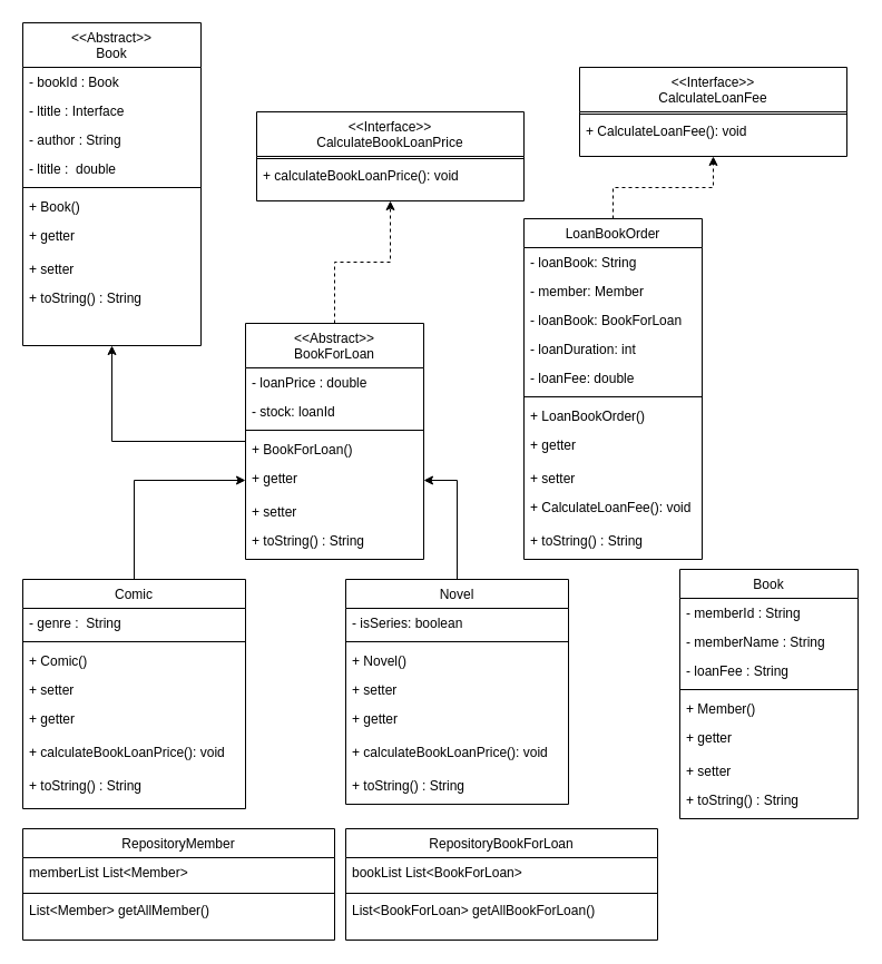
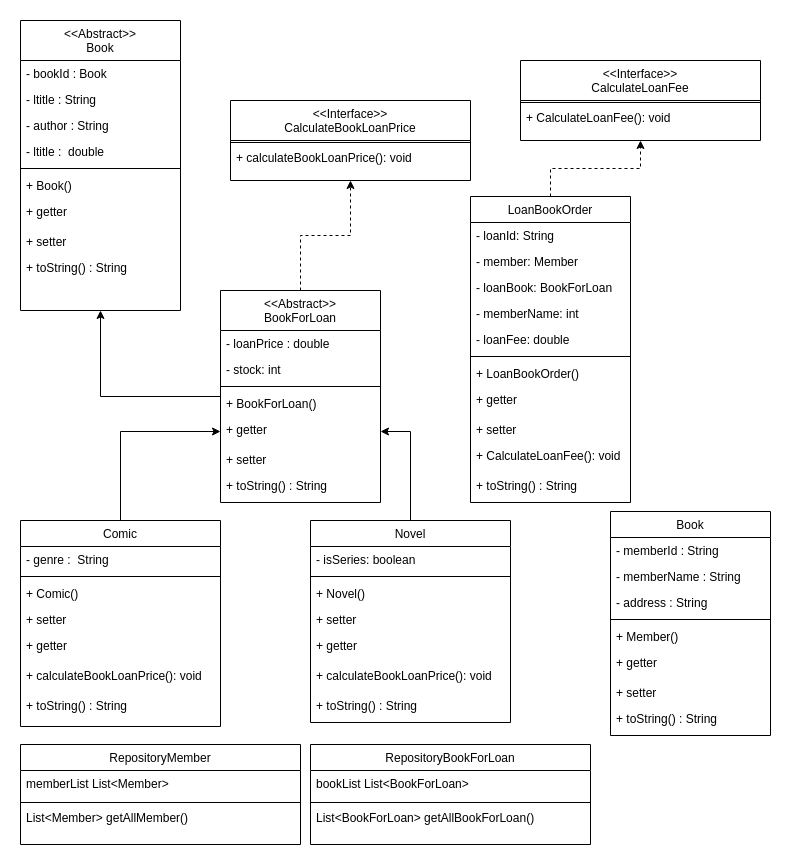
  <mxCell id="0" />
  <mxCell id="1" parent="0" />
  <mxCell id="2" value="&lt;&lt;Abstract&gt;&gt;&#10;Book&#10;" style="swimlane;fontStyle=0;align=center;verticalAlign=top;childLayout=stackLayout;horizontal=1;startSize=40;horizontalStack=0;resizeParent=1;resizeLast=0;collapsible=1;marginBottom=0;rounded=0;shadow=0;strokeWidth=1;" parent="1" vertex="1"><mxGeometry x="20" y="20" width="160" height="290" as="geometry"><mxRectangle x="230" y="140" width="160" height="26" as="alternateBounds" /></mxGeometry></mxCell>
  <mxCell id="3" value="- bookId : Book" style="text;align=left;verticalAlign=top;spacingLeft=4;spacingRight=4;overflow=hidden;rotatable=0;points=[[0,0.5],[1,0.5]];portConstraint=eastwest;" parent="2" vertex="1"><mxGeometry y="40" width="160" height="26" as="geometry" /></mxCell>
- <mxCell id="4" value="- ltitle : Interface" style="text;align=left;verticalAlign=top;spacingLeft=4;spacingRight=4;overflow=hidden;rotatable=0;points=[[0,0.5],[1,0.5]];portConstraint=eastwest;rounded=0;shadow=0;html=0;" parent="2" vertex="1"><mxGeometry y="66" width="160" height="26" as="geometry" /></mxCell>
+ <mxCell id="4" value="- ltitle : String" style="text;align=left;verticalAlign=top;spacingLeft=4;spacingRight=4;overflow=hidden;rotatable=0;points=[[0,0.5],[1,0.5]];portConstraint=eastwest;rounded=0;shadow=0;html=0;" parent="2" vertex="1"><mxGeometry y="66" width="160" height="26" as="geometry" /></mxCell>
  <mxCell id="5" value="- author : String" style="text;align=left;verticalAlign=top;spacingLeft=4;spacingRight=4;overflow=hidden;rotatable=0;points=[[0,0.5],[1,0.5]];portConstraint=eastwest;rounded=0;shadow=0;html=0;" parent="2" vertex="1"><mxGeometry y="92" width="160" height="26" as="geometry" /></mxCell>
  <mxCell id="6" value="- ltitle :  double" style="text;align=left;verticalAlign=top;spacingLeft=4;spacingRight=4;overflow=hidden;rotatable=0;points=[[0,0.5],[1,0.5]];portConstraint=eastwest;rounded=0;shadow=0;html=0;" parent="2" vertex="1"><mxGeometry y="118" width="160" height="26" as="geometry" /></mxCell>
  <mxCell id="7" value="" style="line;html=1;strokeWidth=1;align=left;verticalAlign=middle;spacingTop=-1;spacingLeft=3;spacingRight=3;rotatable=0;labelPosition=right;points=[];portConstraint=eastwest;" parent="2" vertex="1"><mxGeometry y="144" width="160" height="8" as="geometry" /></mxCell>
  <mxCell id="8" value="+ Book()" style="text;align=left;verticalAlign=top;spacingLeft=4;spacingRight=4;overflow=hidden;rotatable=0;points=[[0,0.5],[1,0.5]];portConstraint=eastwest;" parent="2" vertex="1"><mxGeometry y="152" width="160" height="26" as="geometry" /></mxCell>
  <mxCell id="9" value="+ getter" style="text;align=left;verticalAlign=top;spacingLeft=4;spacingRight=4;overflow=hidden;rotatable=0;points=[[0,0.5],[1,0.5]];portConstraint=eastwest;" parent="2" vertex="1"><mxGeometry y="178" width="160" height="30" as="geometry" /></mxCell>
  <mxCell id="10" value="+ setter" style="text;align=left;verticalAlign=top;spacingLeft=4;spacingRight=4;overflow=hidden;rotatable=0;points=[[0,0.5],[1,0.5]];portConstraint=eastwest;" parent="2" vertex="1"><mxGeometry y="208" width="160" height="26" as="geometry" /></mxCell>
  <mxCell id="11" value="+ toString() : String" style="text;align=left;verticalAlign=top;spacingLeft=4;spacingRight=4;overflow=hidden;rotatable=0;points=[[0,0.5],[1,0.5]];portConstraint=eastwest;" parent="2" vertex="1"><mxGeometry y="234" width="160" height="30" as="geometry" /></mxCell>
  <mxCell id="12" style="edgeStyle=orthogonalEdgeStyle;rounded=0;orthogonalLoop=1;jettySize=auto;html=1;entryX=0.5;entryY=1;entryDx=0;entryDy=0;" edge="1" parent="1" source="14" target="2"><mxGeometry relative="1" as="geometry"><mxPoint x="183.04" y="256.002" as="targetPoint" /></mxGeometry></mxCell>
  <mxCell id="13" style="edgeStyle=orthogonalEdgeStyle;rounded=0;orthogonalLoop=1;jettySize=auto;html=1;exitX=0.5;exitY=0;exitDx=0;exitDy=0;entryX=0.5;entryY=1;entryDx=0;entryDy=0;dashed=1;" edge="1" parent="1" source="14" target="66"><mxGeometry relative="1" as="geometry" /></mxCell>
  <mxCell id="14" value="&lt;&lt;Abstract&gt;&gt;&#10;BookForLoan" style="swimlane;fontStyle=0;align=center;verticalAlign=top;childLayout=stackLayout;horizontal=1;startSize=40;horizontalStack=0;resizeParent=1;resizeLast=0;collapsible=1;marginBottom=0;rounded=0;shadow=0;strokeWidth=1;" parent="1" vertex="1"><mxGeometry x="220" y="290" width="160" height="212" as="geometry"><mxRectangle x="230" y="140" width="160" height="26" as="alternateBounds" /></mxGeometry></mxCell>
  <mxCell id="15" value="- loanPrice : double" style="text;align=left;verticalAlign=top;spacingLeft=4;spacingRight=4;overflow=hidden;rotatable=0;points=[[0,0.5],[1,0.5]];portConstraint=eastwest;" vertex="1" parent="14"><mxGeometry y="40" width="160" height="26" as="geometry" /></mxCell>
- <mxCell id="16" value="- stock: loanId" style="text;align=left;verticalAlign=top;spacingLeft=4;spacingRight=4;overflow=hidden;rotatable=0;points=[[0,0.5],[1,0.5]];portConstraint=eastwest;" vertex="1" parent="14"><mxGeometry y="66" width="160" height="26" as="geometry" /></mxCell>
+ <mxCell id="16" value="- stock: int" style="text;align=left;verticalAlign=top;spacingLeft=4;spacingRight=4;overflow=hidden;rotatable=0;points=[[0,0.5],[1,0.5]];portConstraint=eastwest;" vertex="1" parent="14"><mxGeometry y="66" width="160" height="26" as="geometry" /></mxCell>
  <mxCell id="17" value="" style="line;html=1;strokeWidth=1;align=left;verticalAlign=middle;spacingTop=-1;spacingLeft=3;spacingRight=3;rotatable=0;labelPosition=right;points=[];portConstraint=eastwest;" parent="14" vertex="1"><mxGeometry y="92" width="160" height="8" as="geometry" /></mxCell>
  <mxCell id="18" value="+ BookForLoan()" style="text;align=left;verticalAlign=top;spacingLeft=4;spacingRight=4;overflow=hidden;rotatable=0;points=[[0,0.5],[1,0.5]];portConstraint=eastwest;" parent="14" vertex="1"><mxGeometry y="100" width="160" height="26" as="geometry" /></mxCell>
  <mxCell id="19" value="+ getter" style="text;align=left;verticalAlign=top;spacingLeft=4;spacingRight=4;overflow=hidden;rotatable=0;points=[[0,0.5],[1,0.5]];portConstraint=eastwest;" vertex="1" parent="14"><mxGeometry y="126" width="160" height="30" as="geometry" /></mxCell>
  <mxCell id="20" value="+ setter" style="text;align=left;verticalAlign=top;spacingLeft=4;spacingRight=4;overflow=hidden;rotatable=0;points=[[0,0.5],[1,0.5]];portConstraint=eastwest;" vertex="1" parent="14"><mxGeometry y="156" width="160" height="26" as="geometry" /></mxCell>
  <mxCell id="21" value="+ toString() : String" style="text;align=left;verticalAlign=top;spacingLeft=4;spacingRight=4;overflow=hidden;rotatable=0;points=[[0,0.5],[1,0.5]];portConstraint=eastwest;" parent="14" vertex="1"><mxGeometry y="182" width="160" height="30" as="geometry" /></mxCell>
  <mxCell id="22" value="Book" style="swimlane;fontStyle=0;align=center;verticalAlign=top;childLayout=stackLayout;horizontal=1;startSize=26;horizontalStack=0;resizeParent=1;resizeLast=0;collapsible=1;marginBottom=0;rounded=0;shadow=0;strokeWidth=1;" parent="1" vertex="1"><mxGeometry x="610" y="511" width="160" height="224" as="geometry"><mxRectangle x="230" y="140" width="160" height="26" as="alternateBounds" /></mxGeometry></mxCell>
  <mxCell id="23" value="- memberId : String" style="text;align=left;verticalAlign=top;spacingLeft=4;spacingRight=4;overflow=hidden;rotatable=0;points=[[0,0.5],[1,0.5]];portConstraint=eastwest;rounded=0;shadow=0;html=0;" parent="22" vertex="1"><mxGeometry y="26" width="160" height="26" as="geometry" /></mxCell>
  <mxCell id="24" value="- memberName : String" style="text;align=left;verticalAlign=top;spacingLeft=4;spacingRight=4;overflow=hidden;rotatable=0;points=[[0,0.5],[1,0.5]];portConstraint=eastwest;rounded=0;shadow=0;html=0;" parent="22" vertex="1"><mxGeometry y="52" width="160" height="26" as="geometry" /></mxCell>
- <mxCell id="25" value="- loanFee : String" style="text;align=left;verticalAlign=top;spacingLeft=4;spacingRight=4;overflow=hidden;rotatable=0;points=[[0,0.5],[1,0.5]];portConstraint=eastwest;rounded=0;shadow=0;html=0;" vertex="1" parent="22"><mxGeometry y="78" width="160" height="26" as="geometry" /></mxCell>
+ <mxCell id="25" value="- address : String" style="text;align=left;verticalAlign=top;spacingLeft=4;spacingRight=4;overflow=hidden;rotatable=0;points=[[0,0.5],[1,0.5]];portConstraint=eastwest;rounded=0;shadow=0;html=0;" vertex="1" parent="22"><mxGeometry y="78" width="160" height="26" as="geometry" /></mxCell>
  <mxCell id="26" value="" style="line;html=1;strokeWidth=1;align=left;verticalAlign=middle;spacingTop=-1;spacingLeft=3;spacingRight=3;rotatable=0;labelPosition=right;points=[];portConstraint=eastwest;" parent="22" vertex="1"><mxGeometry y="104" width="160" height="8" as="geometry" /></mxCell>
  <mxCell id="27" value="+ Member()" style="text;align=left;verticalAlign=top;spacingLeft=4;spacingRight=4;overflow=hidden;rotatable=0;points=[[0,0.5],[1,0.5]];portConstraint=eastwest;" parent="22" vertex="1"><mxGeometry y="112" width="160" height="26" as="geometry" /></mxCell>
  <mxCell id="28" value="+ getter" style="text;align=left;verticalAlign=top;spacingLeft=4;spacingRight=4;overflow=hidden;rotatable=0;points=[[0,0.5],[1,0.5]];portConstraint=eastwest;" vertex="1" parent="22"><mxGeometry y="138" width="160" height="30" as="geometry" /></mxCell>
  <mxCell id="29" value="+ setter" style="text;align=left;verticalAlign=top;spacingLeft=4;spacingRight=4;overflow=hidden;rotatable=0;points=[[0,0.5],[1,0.5]];portConstraint=eastwest;" vertex="1" parent="22"><mxGeometry y="168" width="160" height="26" as="geometry" /></mxCell>
  <mxCell id="30" value="+ toString() : String" style="text;align=left;verticalAlign=top;spacingLeft=4;spacingRight=4;overflow=hidden;rotatable=0;points=[[0,0.5],[1,0.5]];portConstraint=eastwest;" parent="22" vertex="1"><mxGeometry y="194" width="160" height="30" as="geometry" /></mxCell>
  <mxCell id="31" style="edgeStyle=orthogonalEdgeStyle;rounded=0;orthogonalLoop=1;jettySize=auto;html=1;exitX=0.5;exitY=0;exitDx=0;exitDy=0;entryX=0;entryY=0.5;entryDx=0;entryDy=0;" edge="1" parent="1" source="32" target="19"><mxGeometry relative="1" as="geometry" /></mxCell>
  <mxCell id="32" value="Comic" style="swimlane;fontStyle=0;align=center;verticalAlign=top;childLayout=stackLayout;horizontal=1;startSize=26;horizontalStack=0;resizeParent=1;resizeLast=0;collapsible=1;marginBottom=0;rounded=0;shadow=0;strokeWidth=1;" parent="1" vertex="1"><mxGeometry x="20" y="520" width="200" height="206" as="geometry"><mxRectangle x="230" y="140" width="160" height="26" as="alternateBounds" /></mxGeometry></mxCell>
  <mxCell id="33" value="- genre :  String" style="text;align=left;verticalAlign=top;spacingLeft=4;spacingRight=4;overflow=hidden;rotatable=0;points=[[0,0.5],[1,0.5]];portConstraint=eastwest;rounded=0;shadow=0;html=0;" parent="32" vertex="1"><mxGeometry y="26" width="200" height="26" as="geometry" /></mxCell>
  <mxCell id="34" value="" style="line;html=1;strokeWidth=1;align=left;verticalAlign=middle;spacingTop=-1;spacingLeft=3;spacingRight=3;rotatable=0;labelPosition=right;points=[];portConstraint=eastwest;" parent="32" vertex="1"><mxGeometry y="52" width="200" height="8" as="geometry" /></mxCell>
  <mxCell id="35" value="+ Comic()" style="text;align=left;verticalAlign=top;spacingLeft=4;spacingRight=4;overflow=hidden;rotatable=0;points=[[0,0.5],[1,0.5]];portConstraint=eastwest;" parent="32" vertex="1"><mxGeometry y="60" width="200" height="26" as="geometry" /></mxCell>
  <mxCell id="36" value="+ setter" style="text;align=left;verticalAlign=top;spacingLeft=4;spacingRight=4;overflow=hidden;rotatable=0;points=[[0,0.5],[1,0.5]];portConstraint=eastwest;" vertex="1" parent="32"><mxGeometry y="86" width="200" height="26" as="geometry" /></mxCell>
  <mxCell id="37" value="+ getter" style="text;align=left;verticalAlign=top;spacingLeft=4;spacingRight=4;overflow=hidden;rotatable=0;points=[[0,0.5],[1,0.5]];portConstraint=eastwest;" vertex="1" parent="32"><mxGeometry y="112" width="200" height="30" as="geometry" /></mxCell>
  <mxCell id="38" value="+ calculateBookLoanPrice(): void" style="text;align=left;verticalAlign=top;spacingLeft=4;spacingRight=4;overflow=hidden;rotatable=0;points=[[0,0.5],[1,0.5]];portConstraint=eastwest;" vertex="1" parent="32"><mxGeometry y="142" width="200" height="30" as="geometry" /></mxCell>
  <mxCell id="39" value="+ toString() : String" style="text;align=left;verticalAlign=top;spacingLeft=4;spacingRight=4;overflow=hidden;rotatable=0;points=[[0,0.5],[1,0.5]];portConstraint=eastwest;" parent="32" vertex="1"><mxGeometry y="172" width="200" height="30" as="geometry" /></mxCell>
  <mxCell id="40" style="edgeStyle=orthogonalEdgeStyle;rounded=0;orthogonalLoop=1;jettySize=auto;html=1;exitX=0.5;exitY=0;exitDx=0;exitDy=0;entryX=1;entryY=0.5;entryDx=0;entryDy=0;" edge="1" parent="1" source="41" target="19"><mxGeometry relative="1" as="geometry" /></mxCell>
  <mxCell id="41" value="Novel" style="swimlane;fontStyle=0;align=center;verticalAlign=top;childLayout=stackLayout;horizontal=1;startSize=26;horizontalStack=0;resizeParent=1;resizeLast=0;collapsible=1;marginBottom=0;rounded=0;shadow=0;strokeWidth=1;" parent="1" vertex="1"><mxGeometry x="310" y="520" width="200" height="202" as="geometry"><mxRectangle x="230" y="140" width="160" height="26" as="alternateBounds" /></mxGeometry></mxCell>
  <mxCell id="42" value="- isSeries: boolean" style="text;align=left;verticalAlign=top;spacingLeft=4;spacingRight=4;overflow=hidden;rotatable=0;points=[[0,0.5],[1,0.5]];portConstraint=eastwest;rounded=0;shadow=0;html=0;" parent="41" vertex="1"><mxGeometry y="26" width="200" height="26" as="geometry" /></mxCell>
  <mxCell id="43" value="" style="line;html=1;strokeWidth=1;align=left;verticalAlign=middle;spacingTop=-1;spacingLeft=3;spacingRight=3;rotatable=0;labelPosition=right;points=[];portConstraint=eastwest;" parent="41" vertex="1"><mxGeometry y="52" width="200" height="8" as="geometry" /></mxCell>
  <mxCell id="44" value="+ Novel()" style="text;align=left;verticalAlign=top;spacingLeft=4;spacingRight=4;overflow=hidden;rotatable=0;points=[[0,0.5],[1,0.5]];portConstraint=eastwest;" parent="41" vertex="1"><mxGeometry y="60" width="200" height="26" as="geometry" /></mxCell>
  <mxCell id="45" value="+ setter" style="text;align=left;verticalAlign=top;spacingLeft=4;spacingRight=4;overflow=hidden;rotatable=0;points=[[0,0.5],[1,0.5]];portConstraint=eastwest;" vertex="1" parent="41"><mxGeometry y="86" width="200" height="26" as="geometry" /></mxCell>
  <mxCell id="46" value="+ getter" style="text;align=left;verticalAlign=top;spacingLeft=4;spacingRight=4;overflow=hidden;rotatable=0;points=[[0,0.5],[1,0.5]];portConstraint=eastwest;" vertex="1" parent="41"><mxGeometry y="112" width="200" height="30" as="geometry" /></mxCell>
  <mxCell id="47" value="+ calculateBookLoanPrice(): void" style="text;align=left;verticalAlign=top;spacingLeft=4;spacingRight=4;overflow=hidden;rotatable=0;points=[[0,0.5],[1,0.5]];portConstraint=eastwest;" vertex="1" parent="41"><mxGeometry y="142" width="200" height="30" as="geometry" /></mxCell>
  <mxCell id="48" value="+ toString() : String" style="text;align=left;verticalAlign=top;spacingLeft=4;spacingRight=4;overflow=hidden;rotatable=0;points=[[0,0.5],[1,0.5]];portConstraint=eastwest;" parent="41" vertex="1"><mxGeometry y="172" width="200" height="30" as="geometry" /></mxCell>
  <mxCell id="49" style="edgeStyle=orthogonalEdgeStyle;rounded=0;orthogonalLoop=1;jettySize=auto;html=1;exitX=0.5;exitY=0;exitDx=0;exitDy=0;entryX=0.5;entryY=1;entryDx=0;entryDy=0;dashed=1;" edge="1" parent="1" source="50" target="73"><mxGeometry relative="1" as="geometry" /></mxCell>
  <mxCell id="50" value="LoanBookOrder" style="swimlane;fontStyle=0;align=center;verticalAlign=top;childLayout=stackLayout;horizontal=1;startSize=26;horizontalStack=0;resizeParent=1;resizeLast=0;collapsible=1;marginBottom=0;rounded=0;shadow=0;strokeWidth=1;" parent="1" vertex="1"><mxGeometry x="470" y="196" width="160" height="306" as="geometry"><mxRectangle x="230" y="140" width="160" height="26" as="alternateBounds" /></mxGeometry></mxCell>
- <mxCell id="51" value="- loanBook: String" style="text;align=left;verticalAlign=top;spacingLeft=4;spacingRight=4;overflow=hidden;rotatable=0;points=[[0,0.5],[1,0.5]];portConstraint=eastwest;" parent="50" vertex="1"><mxGeometry y="26" width="160" height="26" as="geometry" /></mxCell>
+ <mxCell id="51" value="- loanId: String" style="text;align=left;verticalAlign=top;spacingLeft=4;spacingRight=4;overflow=hidden;rotatable=0;points=[[0,0.5],[1,0.5]];portConstraint=eastwest;" parent="50" vertex="1"><mxGeometry y="26" width="160" height="26" as="geometry" /></mxCell>
  <mxCell id="52" value="- member: Member" style="text;align=left;verticalAlign=top;spacingLeft=4;spacingRight=4;overflow=hidden;rotatable=0;points=[[0,0.5],[1,0.5]];portConstraint=eastwest;rounded=0;shadow=0;html=0;" parent="50" vertex="1"><mxGeometry y="52" width="160" height="26" as="geometry" /></mxCell>
  <mxCell id="53" value="- loanBook: BookForLoan" style="text;align=left;verticalAlign=top;spacingLeft=4;spacingRight=4;overflow=hidden;rotatable=0;points=[[0,0.5],[1,0.5]];portConstraint=eastwest;rounded=0;shadow=0;html=0;" parent="50" vertex="1"><mxGeometry y="78" width="160" height="26" as="geometry" /></mxCell>
- <mxCell id="54" value="- loanDuration: int" style="text;align=left;verticalAlign=top;spacingLeft=4;spacingRight=4;overflow=hidden;rotatable=0;points=[[0,0.5],[1,0.5]];portConstraint=eastwest;rounded=0;shadow=0;html=0;" vertex="1" parent="50"><mxGeometry y="104" width="160" height="26" as="geometry" /></mxCell>
+ <mxCell id="54" value="- memberName: int" style="text;align=left;verticalAlign=top;spacingLeft=4;spacingRight=4;overflow=hidden;rotatable=0;points=[[0,0.5],[1,0.5]];portConstraint=eastwest;rounded=0;shadow=0;html=0;" vertex="1" parent="50"><mxGeometry y="104" width="160" height="26" as="geometry" /></mxCell>
  <mxCell id="55" value="- loanFee: double" style="text;align=left;verticalAlign=top;spacingLeft=4;spacingRight=4;overflow=hidden;rotatable=0;points=[[0,0.5],[1,0.5]];portConstraint=eastwest;rounded=0;shadow=0;html=0;" vertex="1" parent="50"><mxGeometry y="130" width="160" height="26" as="geometry" /></mxCell>
  <mxCell id="56" value="" style="line;html=1;strokeWidth=1;align=left;verticalAlign=middle;spacingTop=-1;spacingLeft=3;spacingRight=3;rotatable=0;labelPosition=right;points=[];portConstraint=eastwest;" parent="50" vertex="1"><mxGeometry y="156" width="160" height="8" as="geometry" /></mxCell>
  <mxCell id="57" value="+ LoanBookOrder()" style="text;align=left;verticalAlign=top;spacingLeft=4;spacingRight=4;overflow=hidden;rotatable=0;points=[[0,0.5],[1,0.5]];portConstraint=eastwest;" parent="50" vertex="1"><mxGeometry y="164" width="160" height="26" as="geometry" /></mxCell>
  <mxCell id="58" value="+ getter" style="text;align=left;verticalAlign=top;spacingLeft=4;spacingRight=4;overflow=hidden;rotatable=0;points=[[0,0.5],[1,0.5]];portConstraint=eastwest;" vertex="1" parent="50"><mxGeometry y="190" width="160" height="30" as="geometry" /></mxCell>
  <mxCell id="59" value="+ setter" style="text;align=left;verticalAlign=top;spacingLeft=4;spacingRight=4;overflow=hidden;rotatable=0;points=[[0,0.5],[1,0.5]];portConstraint=eastwest;" vertex="1" parent="50"><mxGeometry y="220" width="160" height="26" as="geometry" /></mxCell>
  <mxCell id="60" value="+ CalculateLoanFee(): void" style="text;align=left;verticalAlign=top;spacingLeft=4;spacingRight=4;overflow=hidden;rotatable=0;points=[[0,0.5],[1,0.5]];portConstraint=eastwest;" vertex="1" parent="50"><mxGeometry y="246" width="160" height="30" as="geometry" /></mxCell>
  <mxCell id="61" value="+ toString() : String" style="text;align=left;verticalAlign=top;spacingLeft=4;spacingRight=4;overflow=hidden;rotatable=0;points=[[0,0.5],[1,0.5]];portConstraint=eastwest;" parent="50" vertex="1"><mxGeometry y="276" width="160" height="30" as="geometry" /></mxCell>
  <mxCell id="62" value="RepositoryBookForLoan" style="swimlane;fontStyle=0;align=center;verticalAlign=top;childLayout=stackLayout;horizontal=1;startSize=26;horizontalStack=0;resizeParent=1;resizeLast=0;collapsible=1;marginBottom=0;rounded=0;shadow=0;strokeWidth=1;" parent="1" vertex="1"><mxGeometry x="310" y="744" width="280" height="100" as="geometry"><mxRectangle x="230" y="140" width="160" height="26" as="alternateBounds" /></mxGeometry></mxCell>
  <mxCell id="63" value="bookList List&lt;BookForLoan&gt;" style="text;align=left;verticalAlign=top;spacingLeft=4;spacingRight=4;overflow=hidden;rotatable=0;points=[[0,0.5],[1,0.5]];portConstraint=eastwest;" parent="62" vertex="1"><mxGeometry y="26" width="280" height="30" as="geometry" /></mxCell>
  <mxCell id="64" value="" style="line;html=1;strokeWidth=1;align=left;verticalAlign=middle;spacingTop=-1;spacingLeft=3;spacingRight=3;rotatable=0;labelPosition=right;points=[];portConstraint=eastwest;" parent="62" vertex="1"><mxGeometry y="56" width="280" height="4" as="geometry" /></mxCell>
  <mxCell id="65" value="List&lt;BookForLoan&gt; getAllBookForLoan()" style="text;align=left;verticalAlign=top;spacingLeft=4;spacingRight=4;overflow=hidden;rotatable=0;points=[[0,0.5],[1,0.5]];portConstraint=eastwest;" parent="62" vertex="1"><mxGeometry y="60" width="280" height="26" as="geometry" /></mxCell>
  <mxCell id="66" value="&lt;&lt;Interface&gt;&gt;&#10;CalculateBookLoanPrice" style="swimlane;fontStyle=0;align=center;verticalAlign=top;childLayout=stackLayout;horizontal=1;startSize=40;horizontalStack=0;resizeParent=1;resizeLast=0;collapsible=1;marginBottom=0;rounded=0;shadow=0;strokeWidth=1;" vertex="1" parent="1"><mxGeometry x="230" y="100" width="240" height="80" as="geometry"><mxRectangle x="230" y="140" width="160" height="26" as="alternateBounds" /></mxGeometry></mxCell>
  <mxCell id="67" value="" style="line;html=1;strokeWidth=1;align=left;verticalAlign=middle;spacingTop=-1;spacingLeft=3;spacingRight=3;rotatable=0;labelPosition=right;points=[];portConstraint=eastwest;" vertex="1" parent="66"><mxGeometry y="40" width="240" height="4" as="geometry" /></mxCell>
  <mxCell id="68" value="+ calculateBookLoanPrice(): void" style="text;align=left;verticalAlign=top;spacingLeft=4;spacingRight=4;overflow=hidden;rotatable=0;points=[[0,0.5],[1,0.5]];portConstraint=eastwest;" vertex="1" parent="66"><mxGeometry y="44" width="240" height="30" as="geometry" /></mxCell>
  <mxCell id="69" value="RepositoryMember" style="swimlane;fontStyle=0;align=center;verticalAlign=top;childLayout=stackLayout;horizontal=1;startSize=26;horizontalStack=0;resizeParent=1;resizeLast=0;collapsible=1;marginBottom=0;rounded=0;shadow=0;strokeWidth=1;" vertex="1" parent="1"><mxGeometry x="20" y="744" width="280" height="100" as="geometry"><mxRectangle x="230" y="140" width="160" height="26" as="alternateBounds" /></mxGeometry></mxCell>
  <mxCell id="70" value="memberList List&lt;Member&gt;" style="text;align=left;verticalAlign=top;spacingLeft=4;spacingRight=4;overflow=hidden;rotatable=0;points=[[0,0.5],[1,0.5]];portConstraint=eastwest;" vertex="1" parent="69"><mxGeometry y="26" width="280" height="30" as="geometry" /></mxCell>
  <mxCell id="71" value="" style="line;html=1;strokeWidth=1;align=left;verticalAlign=middle;spacingTop=-1;spacingLeft=3;spacingRight=3;rotatable=0;labelPosition=right;points=[];portConstraint=eastwest;" vertex="1" parent="69"><mxGeometry y="56" width="280" height="4" as="geometry" /></mxCell>
  <mxCell id="72" value="List&lt;Member&gt; getAllMember()" style="text;align=left;verticalAlign=top;spacingLeft=4;spacingRight=4;overflow=hidden;rotatable=0;points=[[0,0.5],[1,0.5]];portConstraint=eastwest;" vertex="1" parent="69"><mxGeometry y="60" width="280" height="26" as="geometry" /></mxCell>
  <mxCell id="73" value="&lt;&lt;Interface&gt;&gt;&#10;CalculateLoanFee" style="swimlane;fontStyle=0;align=center;verticalAlign=top;childLayout=stackLayout;horizontal=1;startSize=40;horizontalStack=0;resizeParent=1;resizeLast=0;collapsible=1;marginBottom=0;rounded=0;shadow=0;strokeWidth=1;" vertex="1" parent="1"><mxGeometry x="520" y="60" width="240" height="80" as="geometry"><mxRectangle x="230" y="140" width="160" height="26" as="alternateBounds" /></mxGeometry></mxCell>
  <mxCell id="74" value="" style="line;html=1;strokeWidth=1;align=left;verticalAlign=middle;spacingTop=-1;spacingLeft=3;spacingRight=3;rotatable=0;labelPosition=right;points=[];portConstraint=eastwest;" vertex="1" parent="73"><mxGeometry y="40" width="240" height="4" as="geometry" /></mxCell>
  <mxCell id="75" value="+ CalculateLoanFee(): void" style="text;align=left;verticalAlign=top;spacingLeft=4;spacingRight=4;overflow=hidden;rotatable=0;points=[[0,0.5],[1,0.5]];portConstraint=eastwest;" vertex="1" parent="73"><mxGeometry y="44" width="240" height="30" as="geometry" /></mxCell>
